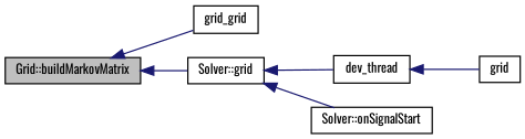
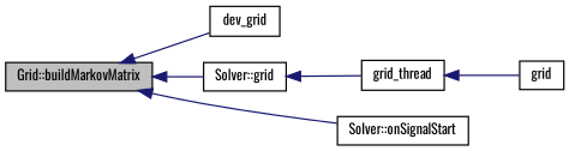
  digraph {
    fontname=Oswald
    rankdir=LR
    node [color=black fontname=Oswald fontsize=10 shape=record]
    edge [color=midnightblue dir=back fontname=Oswald fontsize=10 labelfontname=Helvetica labelfontsize=10 style=solid]
    n1 [fillcolor=grey75 fontcolor=black height=0.2 label="Grid::buildMarkovMatrix" style=filled width=0.4]
-   n2 [height=0.2 label=grid_grid width=0.4]
+   n2 [height=0.2 label=dev_grid width=0.4]
    n3 [height=0.2 label="Solver::grid" width=0.4]
-   n4 [height=0.2 label=dev_thread width=0.4]
+   n4 [height=0.2 label=grid_thread width=0.4]
    n5 [height=0.2 label="Solver::onSignalStart" width=0.4]
    n6 [height=0.2 label=grid width=0.4]
    n1 -> n2
    n1 -> n3
    n3 -> n4
-   n3 -> n5
+   n1 -> n5
    n4 -> n6
  }
